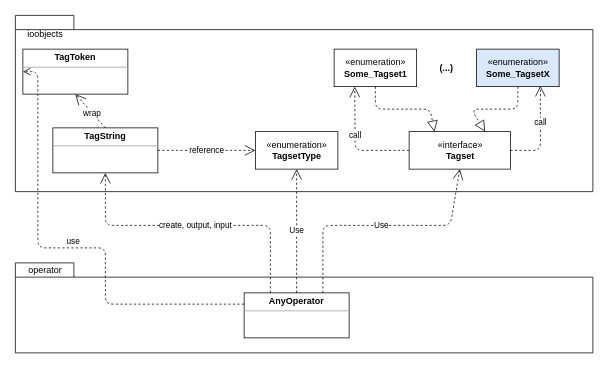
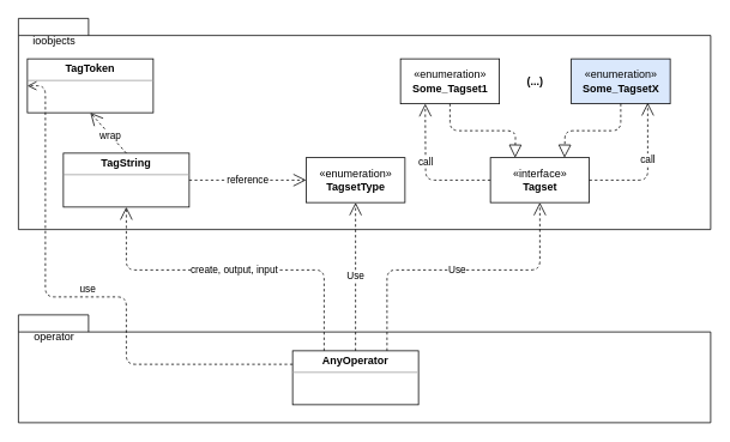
  <mxCell id="0" />
  <mxCell id="1" parent="0" />
  <mxCell id="2" value="" style="shape=folder;fontStyle=1;spacingTop=10;tabWidth=78;tabHeight=19;tabPosition=left;html=1;" parent="1" vertex="1"><mxGeometry x="20" y="350" width="770" height="120" as="geometry" /></mxCell>
  <mxCell id="3" value="" style="shape=folder;fontStyle=1;spacingTop=10;tabWidth=78;tabHeight=19;tabPosition=left;html=1;" parent="1" vertex="1"><mxGeometry x="20" width="770" height="235" as="geometry" y="20" /></mxCell>
- <mxCell id="4" value="«interface»&lt;br&gt;&lt;b&gt;Tagset&lt;/b&gt;" style="html=1;" parent="1" vertex="1"><mxGeometry x="545" y="175" width="135" height="50" as="geometry" /></mxCell>
+ <mxCell id="4" value="«interface»&lt;br&gt;&lt;b&gt;Tagset&lt;/b&gt;" style="html=1;" parent="1" vertex="1"><mxGeometry x="545" y="175" width="110" height="50" as="geometry" /></mxCell>
  <mxCell id="5" value="«enumeration»&lt;br&gt;&lt;b&gt;TagsetType&lt;/b&gt;" style="html=1;" parent="1" vertex="1"><mxGeometry x="340" y="175" width="110" height="50" as="geometry" /></mxCell>
  <mxCell id="6" value="«enumeration»&lt;br&gt;&lt;b&gt;Some_Tagset1&lt;/b&gt;" style="html=1;" parent="1" vertex="1"><mxGeometry x="445" y="65" width="110" height="50" as="geometry" /></mxCell>
  <mxCell id="7" value="&lt;p style=&quot;margin: 0px ; margin-top: 4px ; text-align: center&quot;&gt;&lt;b&gt;TagString&lt;/b&gt;&lt;br&gt;&lt;/p&gt;&lt;hr size=&quot;1&quot;&gt;&lt;div style=&quot;height: 2px&quot;&gt;&lt;/div&gt;" style="verticalAlign=top;align=left;overflow=fill;fontSize=12;fontFamily=Helvetica;html=1;" parent="1" vertex="1"><mxGeometry x="70" y="170" width="140" height="60" as="geometry" /></mxCell>
  <mxCell id="8" value="«enumeration»&lt;br&gt;&lt;b&gt;Some_TagsetX&lt;/b&gt;" style="html=1;fillColor=#dae8fc;" parent="1" vertex="1"><mxGeometry x="635" y="65" width="110" height="50" as="geometry" /></mxCell>
  <mxCell id="9" value="" style="endArrow=block;dashed=1;endFill=0;endSize=12;html=1;exitX=0.5;exitY=1;exitDx=0;exitDy=0;entryX=0.25;entryY=0;entryDx=0;entryDy=0;" parent="1" source="6" target="4" edge="1"><mxGeometry width="160" relative="1" as="geometry"><mxPoint x="485" y="285" as="sourcePoint" /><mxPoint x="645" y="285" as="targetPoint" /><Array as="points"><mxPoint x="500" y="145" /><mxPoint x="573" y="145" /></Array></mxGeometry></mxCell>
  <mxCell id="10" value="" style="endArrow=block;dashed=1;endFill=0;endSize=12;html=1;exitX=0.5;exitY=1;exitDx=0;exitDy=0;entryX=0.75;entryY=0;entryDx=0;entryDy=0;" parent="1" source="8" target="4" edge="1"><mxGeometry width="160" relative="1" as="geometry"><mxPoint x="510" y="125" as="sourcePoint" /><mxPoint x="583" y="185" as="targetPoint" /><Array as="points"><mxPoint x="690" y="145" /><mxPoint x="628" y="145" /></Array></mxGeometry></mxCell>
  <mxCell id="11" value="(...)" style="text;align=center;fontStyle=1;verticalAlign=middle;spacingLeft=3;spacingRight=3;strokeColor=none;rotatable=0;points=[[0,0.5],[1,0.5]];portConstraint=eastwest;" parent="1" vertex="1"><mxGeometry x="555" y="77" width="80" height="26" as="geometry" /></mxCell>
  <mxCell id="12" value="&lt;p style=&quot;margin: 0px ; margin-top: 4px ; text-align: center&quot;&gt;&lt;b&gt;AnyOperator&lt;/b&gt;&lt;br&gt;&lt;/p&gt;&lt;hr size=&quot;1&quot;&gt;&lt;div style=&quot;height: 2px&quot;&gt;&lt;/div&gt;" style="verticalAlign=top;align=left;overflow=fill;fontSize=12;fontFamily=Helvetica;html=1;" parent="1" vertex="1"><mxGeometry x="325" y="390" width="140" height="60" as="geometry" /></mxCell>
  <mxCell id="13" value="create, output, input" style="endArrow=open;endSize=12;dashed=1;html=1;exitX=0.25;exitY=0;exitDx=0;exitDy=0;entryX=0.5;entryY=1;entryDx=0;entryDy=0;" parent="1" source="12" target="7" edge="1"><mxGeometry width="160" relative="1" as="geometry"><mxPoint x="340" y="310" as="sourcePoint" /><mxPoint x="500" y="310" as="targetPoint" /><Array as="points"><mxPoint x="360" y="300" /><mxPoint x="140" y="300" /></Array></mxGeometry></mxCell>
  <mxCell id="14" value="Use" style="endArrow=open;endSize=12;dashed=1;html=1;exitX=0.75;exitY=0;exitDx=0;exitDy=0;entryX=0.5;entryY=1;entryDx=0;entryDy=0;" parent="1" source="12" target="4" edge="1"><mxGeometry width="160" relative="1" as="geometry"><mxPoint x="500" y="300" as="sourcePoint" /><mxPoint x="660" y="300" as="targetPoint" /><Array as="points"><mxPoint x="430" y="300" /><mxPoint x="600" y="300" /></Array></mxGeometry></mxCell>
  <mxCell id="15" value="reference" style="endArrow=open;endSize=12;dashed=1;html=1;exitX=1;exitY=0.5;exitDx=0;exitDy=0;entryX=0;entryY=0.5;entryDx=0;entryDy=0;" parent="1" source="7" target="5" edge="1"><mxGeometry width="160" relative="1" as="geometry"><mxPoint x="510" y="350" as="sourcePoint" /><mxPoint x="670" y="350" as="targetPoint" /></mxGeometry></mxCell>
  <mxCell id="16" value="Use" style="endArrow=open;endSize=12;dashed=1;html=1;exitX=0.5;exitY=0;exitDx=0;exitDy=0;entryX=0.5;entryY=1;entryDx=0;entryDy=0;" parent="1" source="12" target="5" edge="1"><mxGeometry width="160" relative="1" as="geometry"><mxPoint x="510" y="340" as="sourcePoint" /><mxPoint x="670" y="340" as="targetPoint" /></mxGeometry></mxCell>
  <mxCell id="17" value="call" style="endArrow=open;endSize=12;dashed=1;html=1;exitX=1;exitY=0.5;exitDx=0;exitDy=0;" parent="1" source="4" edge="1"><mxGeometry x="-0.096" y="20" width="160" relative="1" as="geometry"><mxPoint x="690" y="200" as="sourcePoint" /><mxPoint x="720" y="114" as="targetPoint" /><Array as="points"><mxPoint x="720" y="200" /></Array><mxPoint x="20" y="-20" as="offset" /></mxGeometry></mxCell>
  <mxCell id="18" value="call" style="endArrow=open;endSize=12;dashed=1;html=1;exitX=0;exitY=0.5;exitDx=0;exitDy=0;entryX=0.25;entryY=1;entryDx=0;entryDy=0;" parent="1" source="4" target="6" edge="1"><mxGeometry x="-0.083" y="-20" width="160" relative="1" as="geometry"><mxPoint x="270" y="130" as="sourcePoint" /><mxPoint x="430" y="130" as="targetPoint" /><Array as="points"><mxPoint x="473" y="200" /></Array><mxPoint x="-20" y="-20" as="offset" /></mxGeometry></mxCell>
- <mxCell id="19" value="operator" style="text;html=1;strokeColor=none;fillColor=none;align=center;verticalAlign=middle;whiteSpace=wrap;rounded=0;" parent="1" vertex="1"><mxGeometry x="40" y="350" width="40" height="20" as="geometry" /></mxCell>
+ <mxCell id="19" value="operator" style="text;html=1;strokeColor=none;fillColor=none;align=center;verticalAlign=middle;whiteSpace=wrap;rounded=0;" parent="1" vertex="1"><mxGeometry x="40" y="365" width="40" height="20" as="geometry" /></mxCell>
  <mxCell id="20" value="ioobjects" style="text;html=1;strokeColor=none;fillColor=none;align=center;verticalAlign=middle;whiteSpace=wrap;rounded=0;" parent="1" vertex="1"><mxGeometry x="40" y="35" width="40" height="20" as="geometry" /></mxCell>
  <mxCell id="21" value="&lt;p style=&quot;margin: 0px ; margin-top: 4px ; text-align: center&quot;&gt;&lt;b&gt;TagToken&lt;/b&gt;&lt;br&gt;&lt;/p&gt;&lt;hr size=&quot;1&quot;&gt;&lt;div style=&quot;height: 2px&quot;&gt;&lt;/div&gt;" style="verticalAlign=top;align=left;overflow=fill;fontSize=12;fontFamily=Helvetica;html=1;" vertex="1" parent="1"><mxGeometry x="30" y="65" width="140" height="60" as="geometry" /></mxCell>
  <mxCell id="22" value="&lt;div&gt;wrap&lt;/div&gt;" style="endArrow=open;endSize=12;dashed=1;html=1;strokeColor=#000000;exitX=0.5;exitY=0;exitDx=0;exitDy=0;entryX=0.5;entryY=1;entryDx=0;entryDy=0;" edge="1" parent="1" source="7" target="21"><mxGeometry x="-0.111" width="160" relative="1" as="geometry"><mxPoint x="20" y="490" as="sourcePoint" /><mxPoint x="140" y="140" as="targetPoint" /><Array as="points" /><mxPoint as="offset" /></mxGeometry></mxCell>
  <mxCell id="23" value="use" style="html=1;verticalAlign=bottom;endArrow=open;dashed=1;endSize=8;strokeColor=#000000;exitX=0;exitY=0.25;exitDx=0;exitDy=0;entryX=0;entryY=0.5;entryDx=0;entryDy=0;" edge="1" parent="1" source="12" target="21"><mxGeometry relative="1" as="geometry"><mxPoint x="200" y="420" as="sourcePoint" /><mxPoint x="120" y="420" as="targetPoint" /><Array as="points"><mxPoint x="140" y="405" /><mxPoint x="140" y="330" /><mxPoint x="50" y="330" /><mxPoint x="50" y="95" /></Array></mxGeometry></mxCell>
